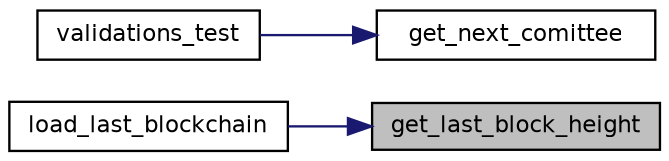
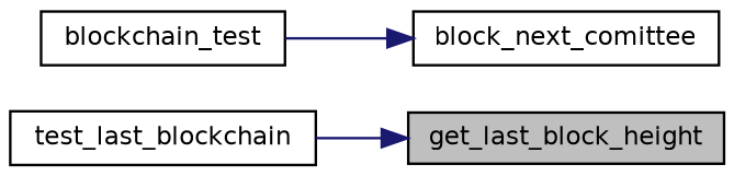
  digraph {
    rankdir=RL
    node [color=black fillcolor=white fontname=Helvetica fontsize=10 shape=record style=filled]
    edge [color=midnightblue dir=back fontname=Helvetica fontsize=10 labelfontname=Helvetica labelfontsize=10 style=solid]
    n1 [fillcolor=grey75 fontcolor=black height=0.2 label=get_last_block_height width=0.4]
-   n2 [height=0.2 label=load_last_blockchain width=0.4]
-   n3 [height=0.2 label=get_next_comittee width=0.4]
-   n4 [height=0.2 label=validations_test width=0.4]
+   n2 [height=0.2 label=test_last_blockchain width=0.4]
+   n3 [height=0.2 label=block_next_comittee width=0.4]
+   n4 [height=0.2 label=blockchain_test width=0.4]
    n1 -> n2
    n3 -> n4
  }
